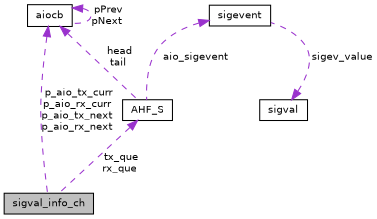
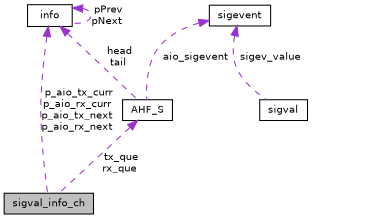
  digraph {
    node [color=black fillcolor=white fontname=Helvetica fontsize=10 shape=record style=filled]
    edge [color=darkorchid3 dir=back fontname=Helvetica fontsize=10 labelfontname=Helvetica labelfontsize=10 style=dashed]
    n1 [fillcolor=grey75 fontcolor=black height=0.2 label=sigval_info_ch width=0.4]
-   n2 [height=0.2 label=aiocb width=0.4]
+   n2 [height=0.2 label=info width=0.4]
    n3 [height=0.2 label=AHF_S width=0.4]
    n4 [height=0.2 label=sigevent width=0.4]
    n5 [height=0.2 label=sigval width=0.4]
    n2 -> n1 [label=" p_aio_tx_curr\np_aio_rx_curr\np_aio_tx_next\np_aio_rx_next"]
    n2 -> n2 [label=" pPrev\npNext"]
    n2 -> n3 [label=" head\ntail"]
    n3 -> n1 [label=" tx_que\nrx_que"]
    n4 -> n3 [label=" aio_sigevent"]
-   n5 -> n4 [label=" sigev_value"]
+   n4 -> n5 [label=" sigev_value"]
  }
